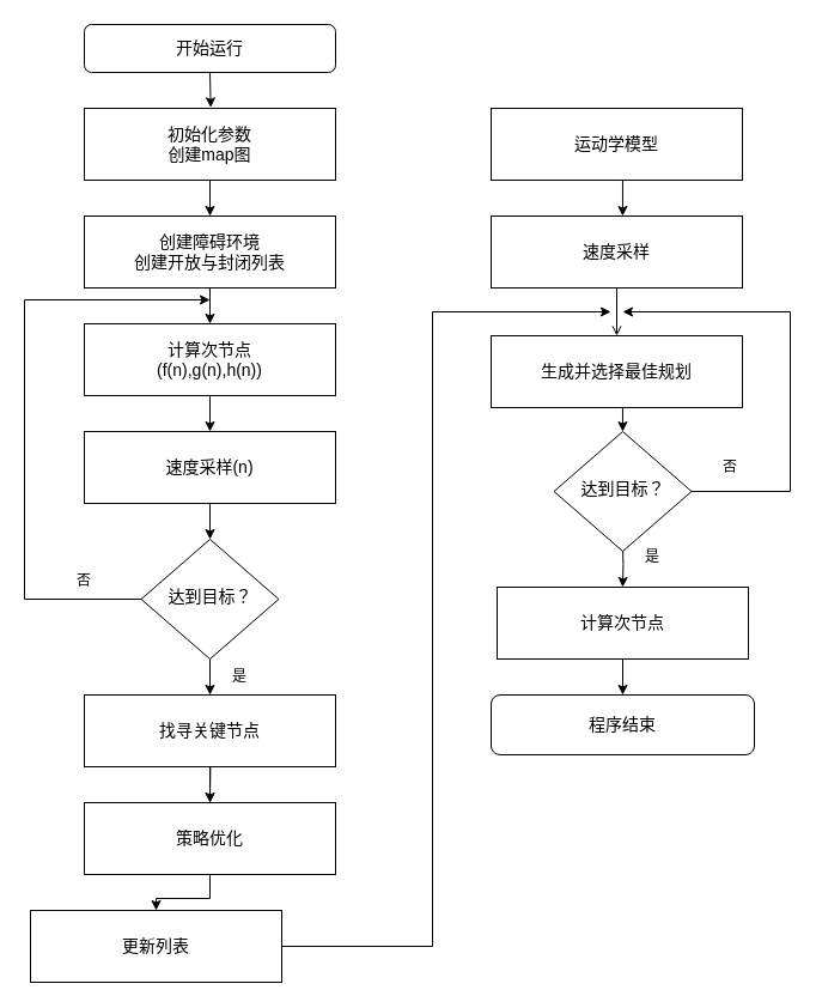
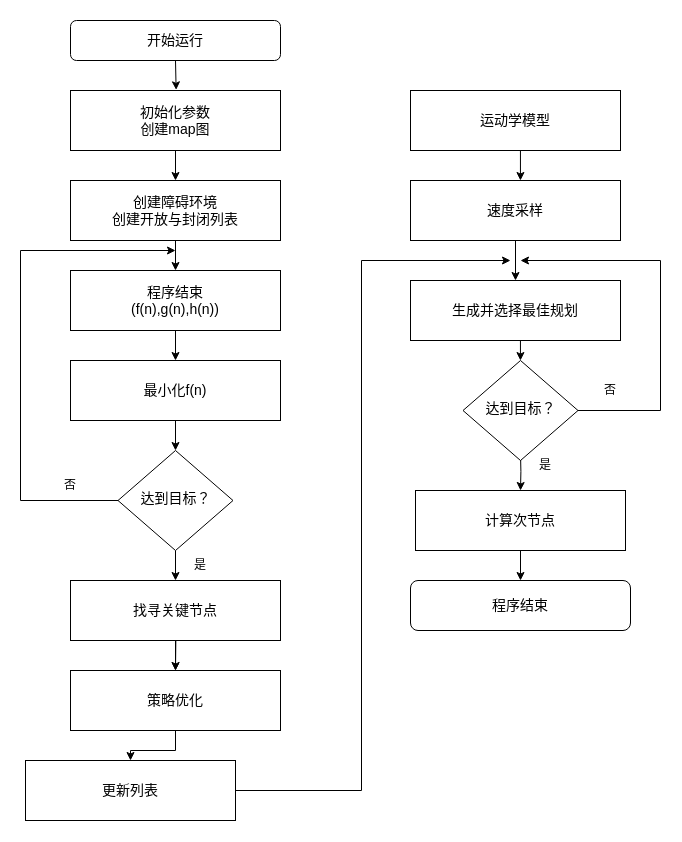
  <mxCell id="0" />
  <mxCell id="1" parent="0" />
  <mxCell id="2" value="&lt;font style=&quot;font-size: 14px;&quot;&gt;开始运行&lt;/font&gt;" style="rounded=1;whiteSpace=wrap;html=1;fontSize=12;glass=0;strokeWidth=1;shadow=0;" parent="1" vertex="1"><mxGeometry x="70" y="20" width="210" height="40" as="geometry" /></mxCell>
  <mxCell id="3" value="" style="edgeStyle=orthogonalEdgeStyle;rounded=0;orthogonalLoop=1;jettySize=auto;html=1;" edge="1" parent="1" target="18"><mxGeometry relative="1" as="geometry"><mxPoint x="175" y="580" as="sourcePoint" /></mxGeometry></mxCell>
  <mxCell id="4" value="" style="edgeStyle=orthogonalEdgeStyle;rounded=0;orthogonalLoop=1;jettySize=auto;html=1;" edge="1" parent="1" source="6" target="16"><mxGeometry relative="1" as="geometry" /></mxCell>
  <mxCell id="5" style="edgeStyle=orthogonalEdgeStyle;rounded=0;orthogonalLoop=1;jettySize=auto;html=1;" edge="1" parent="1" source="6"><mxGeometry relative="1" as="geometry"><mxPoint x="175" y="250" as="targetPoint" /><Array as="points"><mxPoint x="20" y="500" /><mxPoint x="20" y="250" /></Array></mxGeometry></mxCell>
  <mxCell id="6" value="&lt;span style=&quot;font-size: 14px;&quot;&gt;达到目标？&lt;/span&gt;" style="rhombus;whiteSpace=wrap;html=1;shadow=0;fontFamily=Helvetica;fontSize=12;align=center;strokeWidth=1;spacing=6;spacingTop=-4;" parent="1" vertex="1"><mxGeometry x="117.5" y="450" width="115" height="100" as="geometry" /></mxCell>
  <mxCell id="7" value="" style="edgeStyle=orthogonalEdgeStyle;rounded=0;orthogonalLoop=1;jettySize=auto;html=1;" edge="1" parent="1" source="8" target="10"><mxGeometry relative="1" as="geometry" /></mxCell>
  <mxCell id="8" value="&lt;span style=&quot;font-size: 14px;&quot;&gt;初始化参数&lt;/span&gt;&lt;div&gt;&lt;span style=&quot;font-size: 14px; background-color: initial;&quot;&gt;创建map图&lt;/span&gt;&lt;/div&gt;" style="rounded=0;whiteSpace=wrap;html=1;" vertex="1" parent="1"><mxGeometry x="70" y="90" width="210" height="60" as="geometry" /></mxCell>
  <mxCell id="9" value="" style="edgeStyle=orthogonalEdgeStyle;rounded=0;orthogonalLoop=1;jettySize=auto;html=1;" edge="1" parent="1" source="10" target="12"><mxGeometry relative="1" as="geometry" /></mxCell>
  <mxCell id="10" value="&lt;span style=&quot;font-size: 14px;&quot;&gt;创建障碍环境&lt;/span&gt;&lt;br&gt;&lt;div&gt;&lt;span style=&quot;font-size: 14px;&quot;&gt;创建开放与封闭列表&lt;/span&gt;&lt;/div&gt;" style="rounded=0;whiteSpace=wrap;html=1;" vertex="1" parent="1"><mxGeometry x="70" y="180" width="210" height="60" as="geometry" /></mxCell>
  <mxCell id="11" value="" style="edgeStyle=orthogonalEdgeStyle;rounded=0;orthogonalLoop=1;jettySize=auto;html=1;" edge="1" parent="1" source="12" target="14"><mxGeometry relative="1" as="geometry" /></mxCell>
- <mxCell id="12" value="&lt;span style=&quot;font-size: 14px;&quot;&gt;计算次节点&lt;/span&gt;&lt;br&gt;&lt;div&gt;&lt;font style=&quot;font-size: 14px;&quot;&gt;(f(n),g(n),h(n))&lt;/font&gt;&lt;/div&gt;" style="rounded=0;whiteSpace=wrap;html=1;" vertex="1" parent="1"><mxGeometry x="70" y="270" width="210" height="60" as="geometry" /></mxCell>
+ <mxCell id="12" value="&lt;span style=&quot;font-size: 14px;&quot;&gt;程序结束&lt;/span&gt;&lt;br&gt;&lt;div&gt;&lt;font style=&quot;font-size: 14px;&quot;&gt;(f(n),g(n),h(n))&lt;/font&gt;&lt;/div&gt;" style="rounded=0;whiteSpace=wrap;html=1;" vertex="1" parent="1"><mxGeometry x="70" y="270" width="210" height="60" as="geometry" /></mxCell>
  <mxCell id="13" value="" style="edgeStyle=orthogonalEdgeStyle;rounded=0;orthogonalLoop=1;jettySize=auto;html=1;" edge="1" parent="1" source="14" target="6"><mxGeometry relative="1" as="geometry" /></mxCell>
- <mxCell id="14" value="&lt;font style=&quot;font-size: 14px;&quot;&gt;速度采样(n)&lt;/font&gt;" style="rounded=0;whiteSpace=wrap;html=1;" vertex="1" parent="1"><mxGeometry x="70" y="360" width="210" height="60" as="geometry" /></mxCell>
+ <mxCell id="14" value="&lt;font style=&quot;font-size: 14px;&quot;&gt;最小化f(n)&lt;/font&gt;" style="rounded=0;whiteSpace=wrap;html=1;" vertex="1" parent="1"><mxGeometry x="70" y="360" width="210" height="60" as="geometry" /></mxCell>
  <mxCell id="15" value="" style="edgeStyle=orthogonalEdgeStyle;rounded=0;orthogonalLoop=1;jettySize=auto;html=1;endArrow=open;" edge="1" parent="1" source="16" target="18"><mxGeometry relative="1" as="geometry" /></mxCell>
  <mxCell id="16" value="&lt;font style=&quot;font-size: 14px;&quot;&gt;找寻关键节点&lt;/font&gt;" style="rounded=0;whiteSpace=wrap;html=1;" vertex="1" parent="1"><mxGeometry x="70" y="580" width="210" height="60" as="geometry" /></mxCell>
  <mxCell id="17" value="" style="edgeStyle=orthogonalEdgeStyle;rounded=0;orthogonalLoop=1;jettySize=auto;html=1;" edge="1" parent="1" source="18" target="20"><mxGeometry relative="1" as="geometry" /></mxCell>
  <mxCell id="18" value="&lt;font style=&quot;font-size: 14px;&quot;&gt;策略优化&lt;/font&gt;" style="rounded=0;whiteSpace=wrap;html=1;" vertex="1" parent="1"><mxGeometry x="70" y="670" width="210" height="60" as="geometry" /></mxCell>
  <mxCell id="19" style="edgeStyle=orthogonalEdgeStyle;rounded=0;orthogonalLoop=1;jettySize=auto;html=1;" edge="1" parent="1" source="20"><mxGeometry relative="1" as="geometry"><mxPoint x="510" y="260" as="targetPoint" /><Array as="points"><mxPoint x="361" y="790" /><mxPoint x="361" y="260" /></Array></mxGeometry></mxCell>
  <mxCell id="20" value="&lt;font style=&quot;font-size: 14px;&quot;&gt;更新列表&lt;/font&gt;" style="rounded=0;whiteSpace=wrap;html=1;" vertex="1" parent="1"><mxGeometry x="25" y="760" width="210" height="60" as="geometry" /></mxCell>
  <mxCell id="21" value="" style="edgeStyle=orthogonalEdgeStyle;rounded=0;orthogonalLoop=1;jettySize=auto;html=1;" edge="1" parent="1"><mxGeometry relative="1" as="geometry"><mxPoint x="519.941" y="150" as="sourcePoint" /><mxPoint x="519.941" y="180" as="targetPoint" /></mxGeometry></mxCell>
  <mxCell id="22" value="" style="edgeStyle=orthogonalEdgeStyle;rounded=0;orthogonalLoop=1;jettySize=auto;html=1;" edge="1" parent="1"><mxGeometry relative="1" as="geometry"><mxPoint x="519.941" y="330" as="sourcePoint" /><mxPoint x="519.941" y="360.048" as="targetPoint" /></mxGeometry></mxCell>
  <mxCell id="23" value="" style="edgeStyle=orthogonalEdgeStyle;rounded=0;orthogonalLoop=1;jettySize=auto;html=1;" edge="1" parent="1" target="31"><mxGeometry relative="1" as="geometry"><mxPoint x="519.941" y="449.952" as="sourcePoint" /></mxGeometry></mxCell>
  <mxCell id="24" value="&lt;font style=&quot;font-size: 14px;&quot;&gt;程序结束&lt;/font&gt;" style="rounded=1;whiteSpace=wrap;html=1;fontSize=12;glass=0;strokeWidth=1;shadow=0;" vertex="1" parent="1"><mxGeometry x="410" y="580" width="220" height="50" as="geometry" /></mxCell>
  <mxCell id="25" value="" style="endArrow=classic;html=1;rounded=0;exitX=0.5;exitY=1;exitDx=0;exitDy=0;entryX=0.503;entryY=-0.011;entryDx=0;entryDy=0;entryPerimeter=0;" edge="1" parent="1" source="2" target="8"><mxGeometry width="50" height="50" relative="1" as="geometry"><mxPoint x="160" y="80" as="sourcePoint" /><mxPoint x="159.5" y="90" as="targetPoint" /></mxGeometry></mxCell>
  <mxCell id="26" value="&lt;font style=&quot;font-size: 14px;&quot;&gt;运动学模型&lt;/font&gt;" style="rounded=0;whiteSpace=wrap;html=1;" vertex="1" parent="1"><mxGeometry x="410" y="90" width="210" height="60" as="geometry" /></mxCell>
- <mxCell id="27" value="" style="edgeStyle=orthogonalEdgeStyle;rounded=0;orthogonalLoop=1;jettySize=auto;html=1;endArrow=open;" edge="1" parent="1" source="28" target="29"><mxGeometry relative="1" as="geometry" /></mxCell>
+ <mxCell id="27" value="" style="edgeStyle=orthogonalEdgeStyle;rounded=0;orthogonalLoop=1;jettySize=auto;html=1;" edge="1" parent="1" source="28" target="29"><mxGeometry relative="1" as="geometry" /></mxCell>
  <mxCell id="28" value="&lt;font style=&quot;font-size: 14px;&quot;&gt;速度采样&lt;/font&gt;" style="rounded=0;whiteSpace=wrap;html=1;" vertex="1" parent="1"><mxGeometry x="410" y="180" width="210" height="60" as="geometry" /></mxCell>
  <mxCell id="29" value="&lt;span style=&quot;font-size: 14px;&quot;&gt;生成并选择最佳规划&lt;/span&gt;" style="rounded=0;whiteSpace=wrap;html=1;" vertex="1" parent="1"><mxGeometry x="410" y="280" width="210" height="60" as="geometry" /></mxCell>
  <mxCell id="30" value="" style="edgeStyle=orthogonalEdgeStyle;rounded=0;orthogonalLoop=1;jettySize=auto;html=1;" edge="1" parent="1" source="31" target="24"><mxGeometry relative="1" as="geometry" /></mxCell>
  <mxCell id="31" value="&lt;span style=&quot;font-size: 14px;&quot;&gt;计算次节点&lt;/span&gt;" style="rounded=0;whiteSpace=wrap;html=1;" vertex="1" parent="1"><mxGeometry x="415" y="490" width="210" height="60" as="geometry" /></mxCell>
  <mxCell id="32" value="否" style="text;html=1;align=center;verticalAlign=middle;whiteSpace=wrap;rounded=0;" vertex="1" parent="1"><mxGeometry x="40" y="470" width="60" height="30" as="geometry" /></mxCell>
  <mxCell id="33" value="否" style="text;html=1;align=center;verticalAlign=middle;whiteSpace=wrap;rounded=0;" vertex="1" parent="1"><mxGeometry x="580" y="375" width="60" height="30" as="geometry" /></mxCell>
  <mxCell id="34" value="是" style="text;html=1;align=center;verticalAlign=middle;whiteSpace=wrap;rounded=0;" vertex="1" parent="1"><mxGeometry x="170" y="550" width="60" height="30" as="geometry" /></mxCell>
  <mxCell id="35" value="是" style="text;html=1;align=center;verticalAlign=middle;whiteSpace=wrap;rounded=0;" vertex="1" parent="1"><mxGeometry x="515" y="450" width="60" height="30" as="geometry" /></mxCell>
  <mxCell id="36" style="edgeStyle=orthogonalEdgeStyle;rounded=0;orthogonalLoop=1;jettySize=auto;html=1;" edge="1" parent="1" source="37"><mxGeometry relative="1" as="geometry"><mxPoint x="520" y="260" as="targetPoint" /><Array as="points"><mxPoint x="660" y="410" /><mxPoint x="660" y="260" /></Array></mxGeometry></mxCell>
  <mxCell id="37" value="&lt;span style=&quot;font-size: 14px;&quot;&gt;达到目标？&lt;/span&gt;" style="rhombus;whiteSpace=wrap;html=1;shadow=0;fontFamily=Helvetica;fontSize=12;align=center;strokeWidth=1;spacing=6;spacingTop=-4;" vertex="1" parent="1"><mxGeometry x="462.5" y="360" width="115" height="100" as="geometry" /></mxCell>
